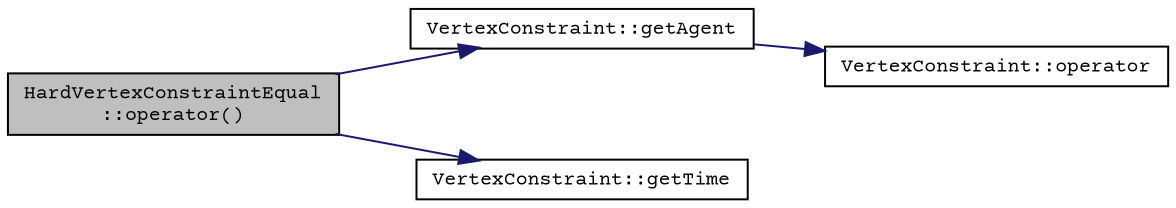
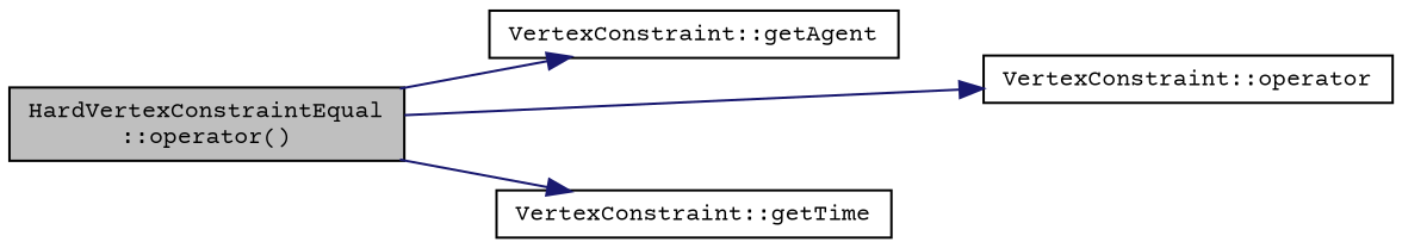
  digraph {
    fontname="Courier Prime"
    rankdir=LR
    node [color=black fillcolor=white fontname="Courier Prime" fontsize=10 shape=record style=filled]
    edge [color=midnightblue fontname="Courier Prime" fontsize=10 labelfontname=Helvetica labelfontsize=10 style=solid]
    n1 [fillcolor=grey75 fontcolor=black height=0.2 label="HardVertexConstraintEqual\l::operator()" width=0.4]
    n2 [height=0.2 label="VertexConstraint::getAgent" width=0.4]
    n3 [height=0.2 label="VertexConstraint::operator" width=0.4]
    n4 [height=0.2 label="VertexConstraint::getTime" width=0.4]
    n1 -> n2
-   n2 -> n3
+   n1 -> n3
    n1 -> n4
  }
